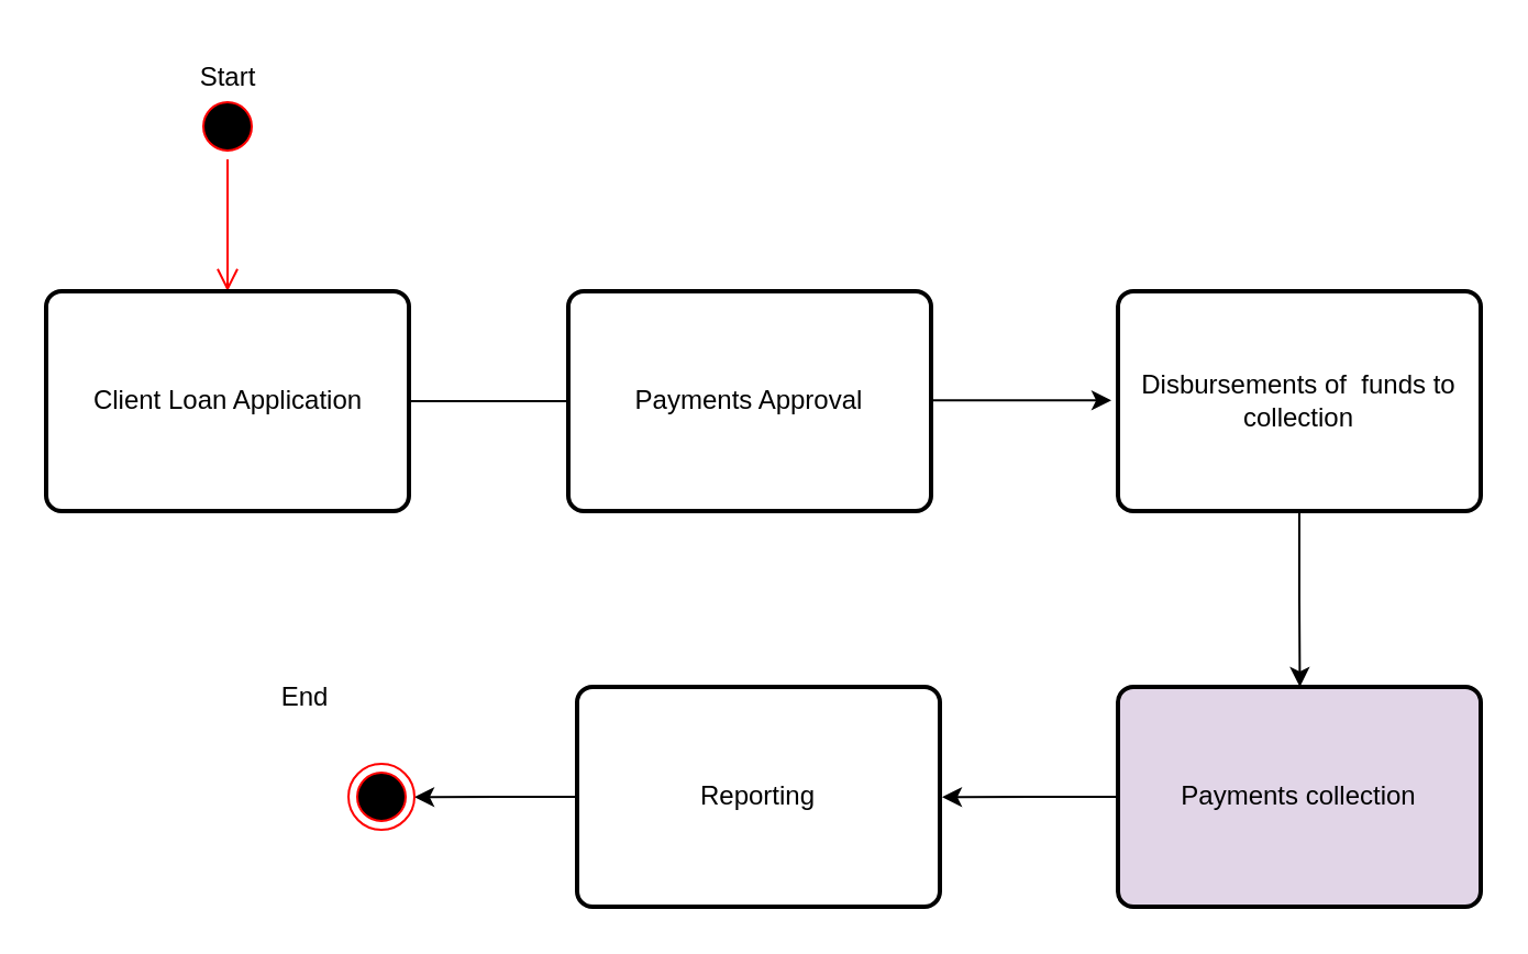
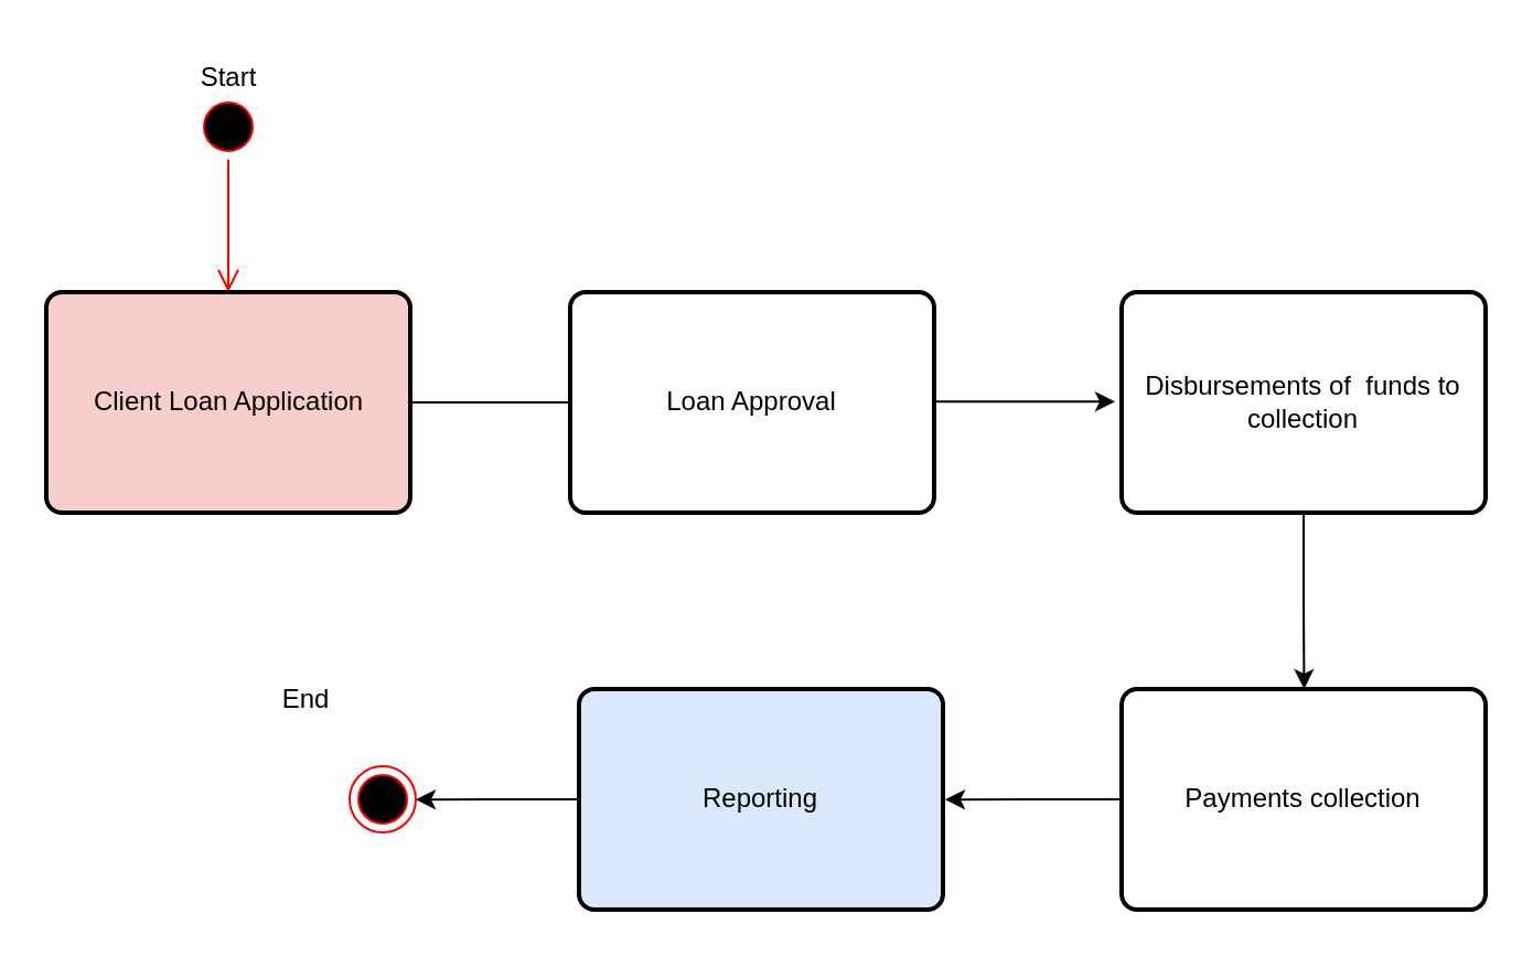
  <mxCell id="0" />
  <mxCell id="1" parent="0" />
  <mxCell id="2" value="" style="ellipse;html=1;shape=startState;fillColor=#000000;strokeColor=#ff0000;" vertex="1" parent="1"><mxGeometry x="88" y="42" width="30" height="30" as="geometry" /></mxCell>
  <mxCell id="3" value="" style="edgeStyle=orthogonalEdgeStyle;html=1;verticalAlign=bottom;endArrow=open;endSize=8;strokeColor=#ff0000;rounded=0;" edge="1" source="2" parent="1"><mxGeometry relative="1" as="geometry"><mxPoint x="103" y="132" as="targetPoint" /></mxGeometry></mxCell>
  <mxCell id="4" style="edgeStyle=orthogonalEdgeStyle;rounded=0;orthogonalLoop=1;jettySize=auto;html=1;exitX=1;exitY=0.5;exitDx=0;exitDy=0;entryX=0;entryY=0.5;entryDx=0;entryDy=0;endArrow=none;" edge="1" parent="1" source="5" target="6"><mxGeometry relative="1" as="geometry" /></mxCell>
- <mxCell id="5" value="Client Loan Application" style="rounded=1;whiteSpace=wrap;html=1;absoluteArcSize=1;arcSize=14;strokeWidth=2;" vertex="1" parent="1"><mxGeometry x="20.5" y="132" width="165" height="100" as="geometry" /></mxCell>
- <mxCell id="6" value="Payments Approval" style="rounded=1;whiteSpace=wrap;html=1;absoluteArcSize=1;arcSize=14;strokeWidth=2;" vertex="1" parent="1"><mxGeometry x="258" y="132" width="165" height="100" as="geometry" /></mxCell>
+ <mxCell id="5" value="Client Loan Application" style="rounded=1;whiteSpace=wrap;html=1;absoluteArcSize=1;arcSize=14;strokeWidth=2;fillColor=#f8cecc;" vertex="1" parent="1"><mxGeometry x="20.5" y="132" width="165" height="100" as="geometry" /></mxCell>
+ <mxCell id="6" value="Loan Approval" style="rounded=1;whiteSpace=wrap;html=1;absoluteArcSize=1;arcSize=14;strokeWidth=2;" vertex="1" parent="1"><mxGeometry x="258" y="132" width="165" height="100" as="geometry" /></mxCell>
  <mxCell id="7" style="edgeStyle=orthogonalEdgeStyle;rounded=0;orthogonalLoop=1;jettySize=auto;html=1;exitX=0.5;exitY=1;exitDx=0;exitDy=0;" edge="1" parent="1" source="8"><mxGeometry relative="1" as="geometry"><mxPoint x="590.742" y="312" as="targetPoint" /></mxGeometry></mxCell>
  <mxCell id="8" value="Disbursements of&amp;nbsp; funds to collection" style="rounded=1;whiteSpace=wrap;html=1;absoluteArcSize=1;arcSize=14;strokeWidth=2;" vertex="1" parent="1"><mxGeometry x="508" y="132" width="165" height="100" as="geometry" /></mxCell>
  <mxCell id="9" style="edgeStyle=orthogonalEdgeStyle;rounded=0;orthogonalLoop=1;jettySize=auto;html=1;exitX=1;exitY=0.5;exitDx=0;exitDy=0;" edge="1" parent="1"><mxGeometry relative="1" as="geometry"><mxPoint x="505" y="181.68" as="targetPoint" /><mxPoint x="423" y="181.68" as="sourcePoint" /></mxGeometry></mxCell>
  <mxCell id="10" style="edgeStyle=orthogonalEdgeStyle;rounded=0;orthogonalLoop=1;jettySize=auto;html=1;exitX=0;exitY=0.5;exitDx=0;exitDy=0;" edge="1" parent="1" source="11"><mxGeometry relative="1" as="geometry"><mxPoint x="428" y="362.129" as="targetPoint" /></mxGeometry></mxCell>
- <mxCell id="11" value="Payments collection" style="rounded=1;whiteSpace=wrap;html=1;absoluteArcSize=1;arcSize=14;strokeWidth=2;fillColor=#e1d5e7;" vertex="1" parent="1"><mxGeometry x="508" y="312" width="165" height="100" as="geometry" /></mxCell>
+ <mxCell id="11" value="Payments collection" style="rounded=1;whiteSpace=wrap;html=1;absoluteArcSize=1;arcSize=14;strokeWidth=2;" vertex="1" parent="1"><mxGeometry x="508" y="312" width="165" height="100" as="geometry" /></mxCell>
  <mxCell id="12" style="edgeStyle=orthogonalEdgeStyle;rounded=0;orthogonalLoop=1;jettySize=auto;html=1;exitX=0;exitY=0.5;exitDx=0;exitDy=0;" edge="1" parent="1" source="13"><mxGeometry relative="1" as="geometry"><mxPoint x="188" y="362.129" as="targetPoint" /></mxGeometry></mxCell>
- <mxCell id="13" value="Reporting" style="rounded=1;whiteSpace=wrap;html=1;absoluteArcSize=1;arcSize=14;strokeWidth=2;" vertex="1" parent="1"><mxGeometry x="262" y="312" width="165" height="100" as="geometry" /></mxCell>
+ <mxCell id="13" value="Reporting" style="rounded=1;whiteSpace=wrap;html=1;absoluteArcSize=1;arcSize=14;strokeWidth=2;fillColor=#dae8fc;" vertex="1" parent="1"><mxGeometry x="262" y="312" width="165" height="100" as="geometry" /></mxCell>
  <mxCell id="14" value="" style="ellipse;html=1;shape=endState;fillColor=#000000;strokeColor=#ff0000;" vertex="1" parent="1"><mxGeometry x="158" y="347" width="30" height="30" as="geometry" /></mxCell>
  <mxCell id="15" value="End" style="text;html=1;align=center;verticalAlign=middle;resizable=0;points=[];autosize=1;strokeColor=none;fillColor=none;" vertex="1" parent="1"><mxGeometry x="118" y="302" width="40" height="30" as="geometry" /></mxCell>
  <mxCell id="16" value="Start" style="text;html=1;align=center;verticalAlign=middle;resizable=0;points=[];autosize=1;strokeColor=none;fillColor=none;" vertex="1" parent="1"><mxGeometry x="78" y="20" width="50" height="30" as="geometry" /></mxCell>
